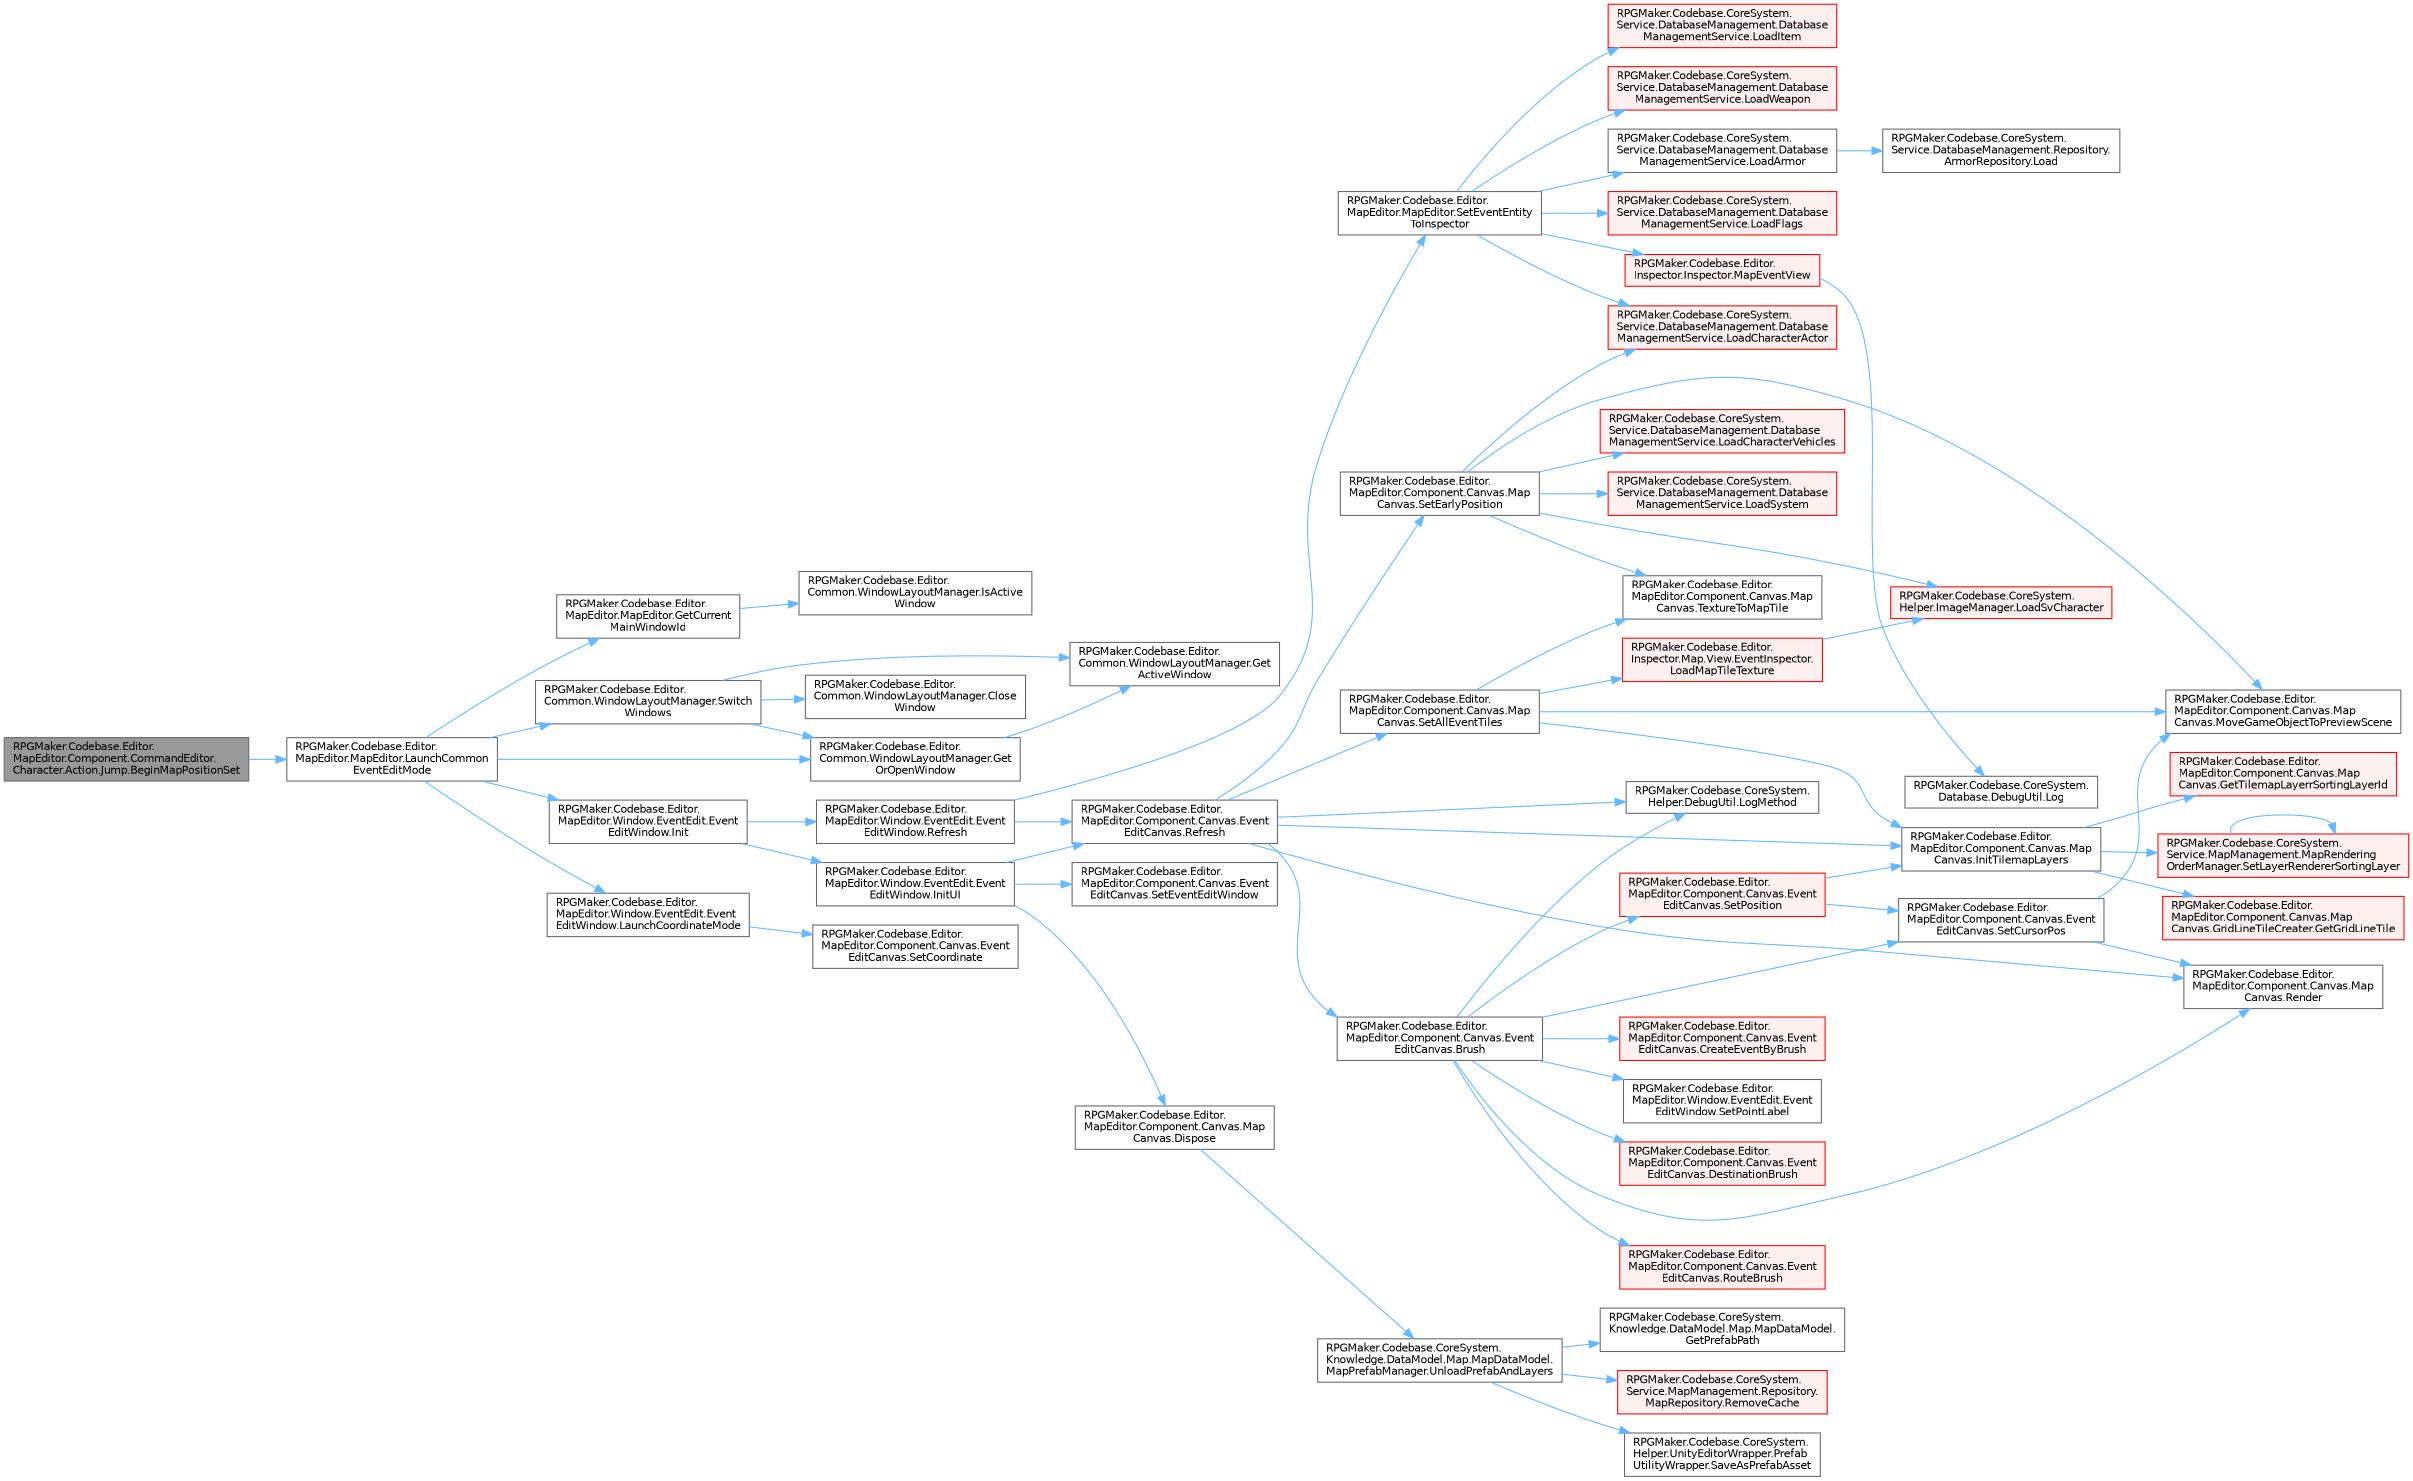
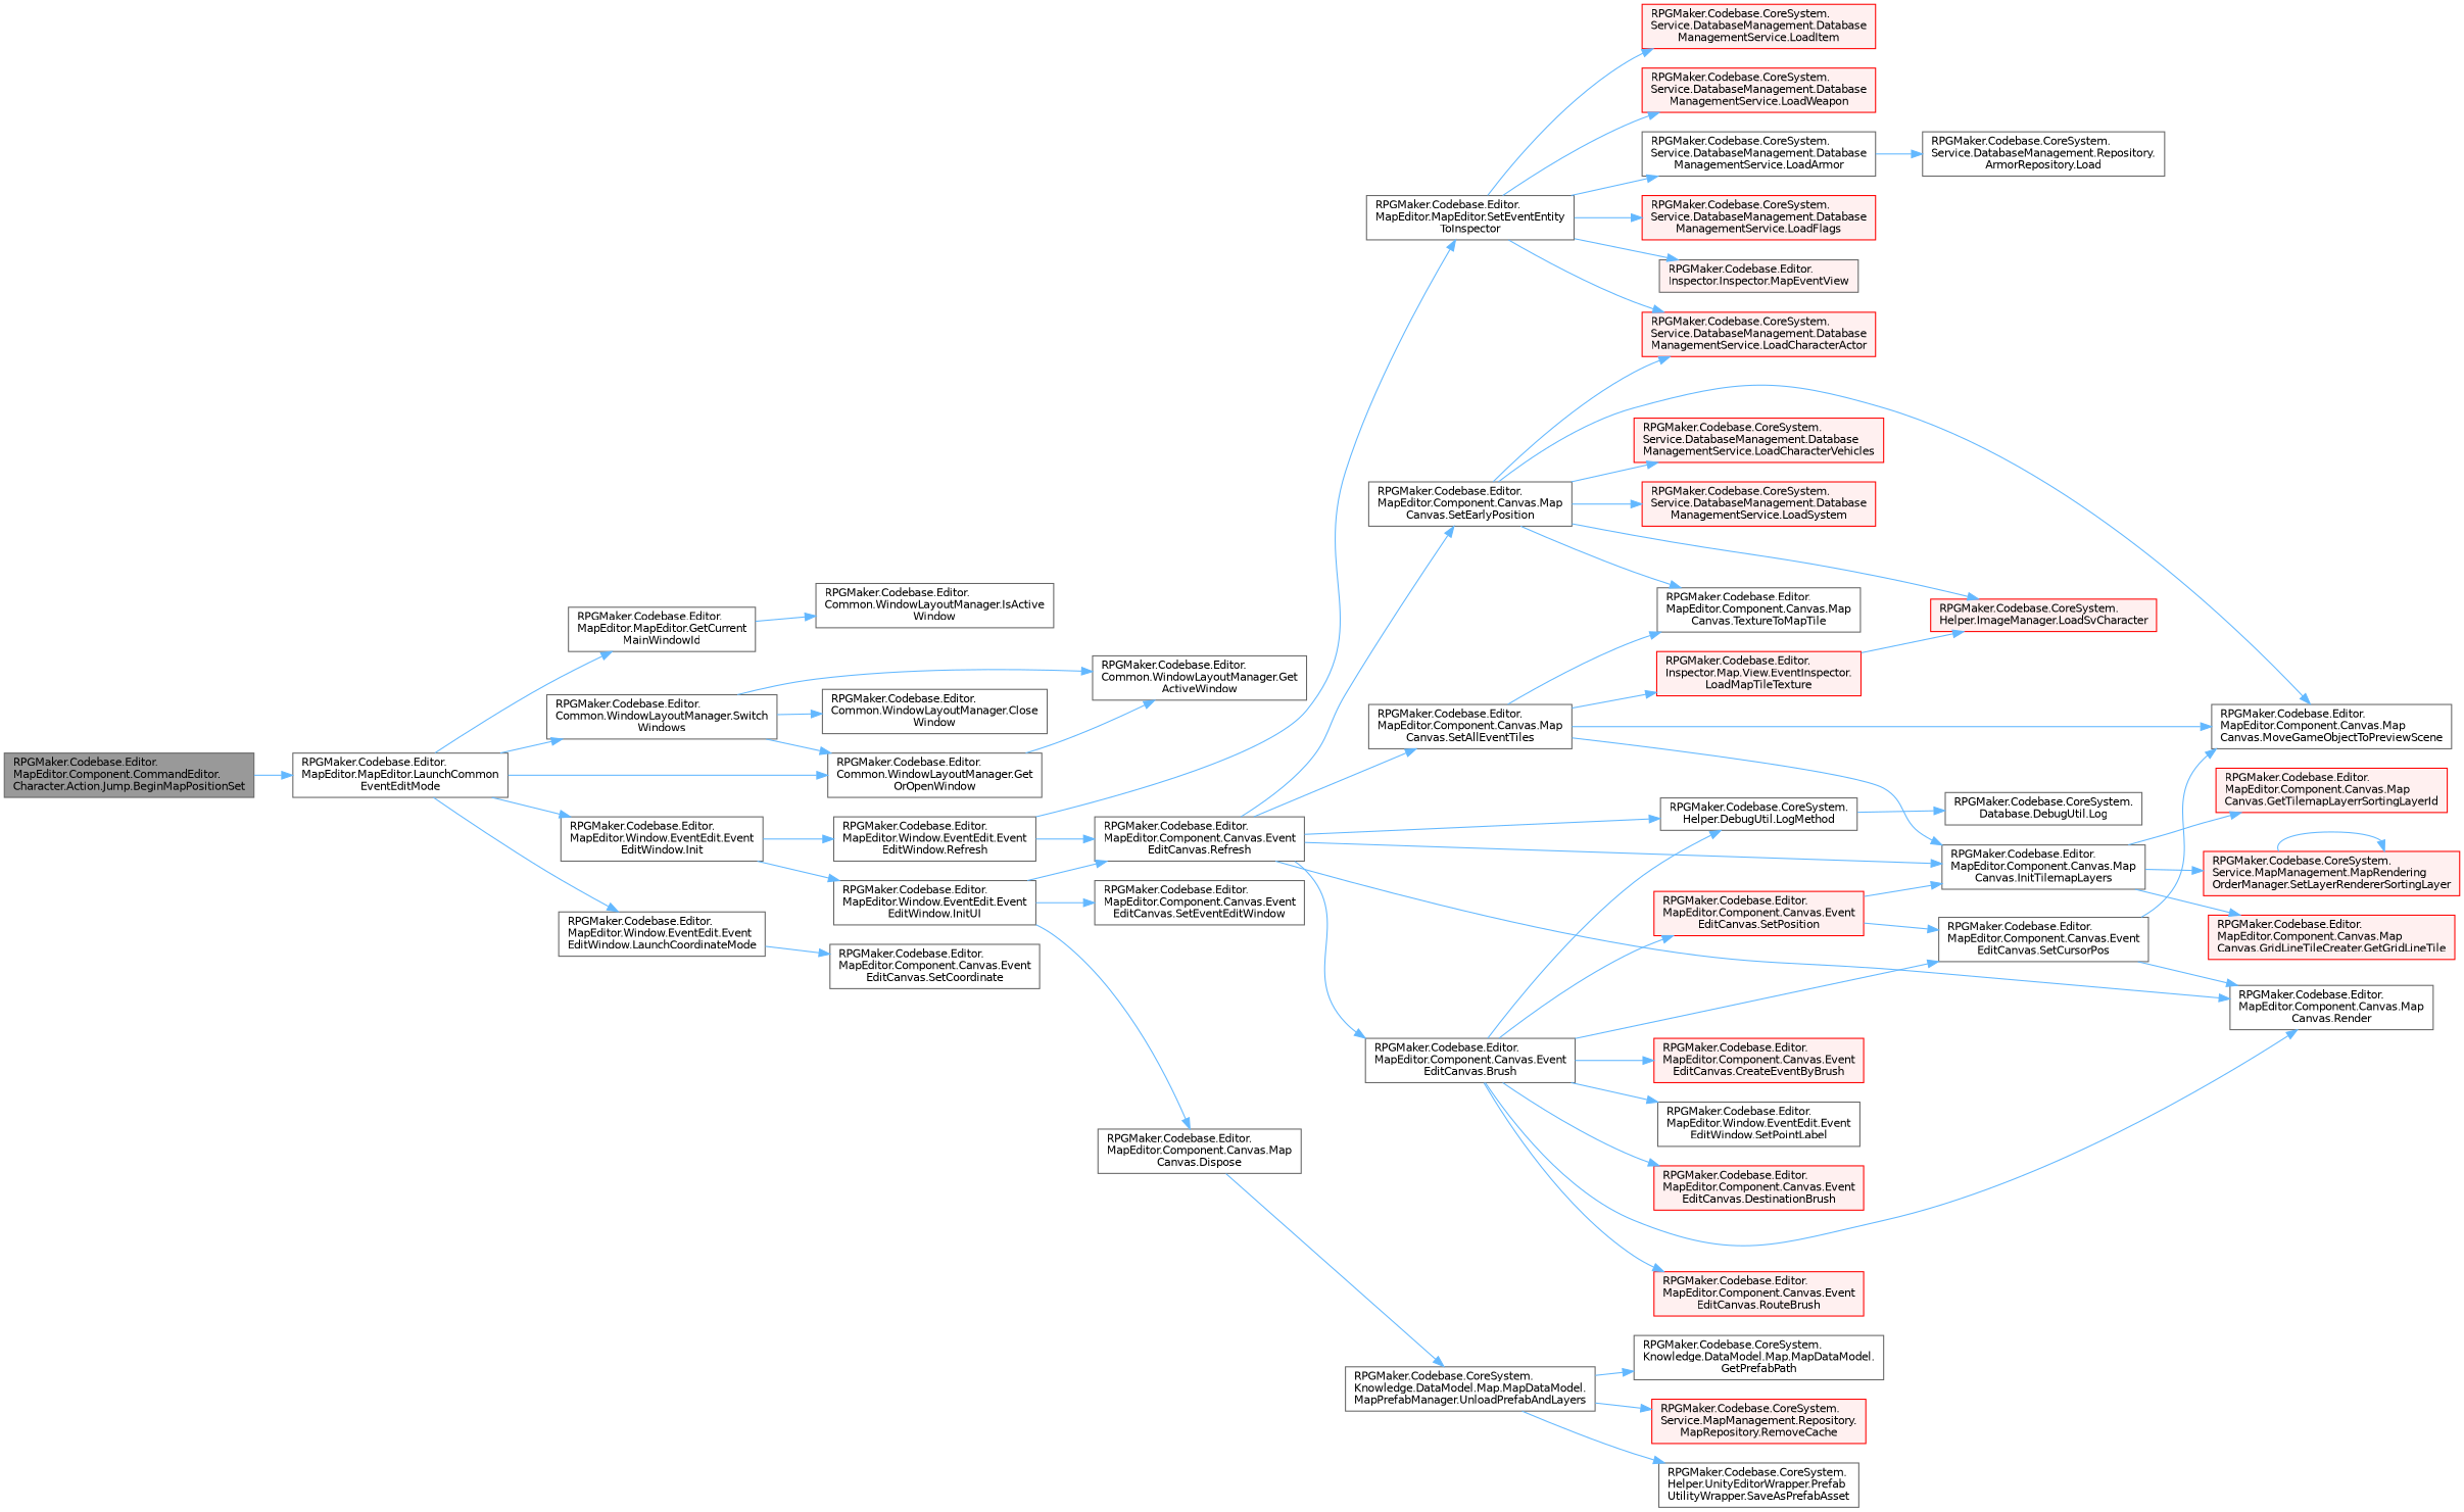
  digraph {
    rankdir=LR
    node [color=grey40 fillcolor=white fontname=Helvetica fontsize=10 shape=box style=filled]
    edge [color=steelblue1 fontname=Helvetica fontsize=10 labelfontname=Helvetica labelfontsize=10 style=solid]
    n1 [color=gray40 fillcolor=grey60 fontcolor=black height=0.2 label="RPGMaker.Codebase.Editor.\lMapEditor.Component.CommandEditor.\lCharacter.Action.Jump.BeginMapPositionSet" width=0.4]
    n2 [height=0.2 label="RPGMaker.Codebase.Editor.\lMapEditor.MapEditor.LaunchCommon\lEventEditMode" width=0.4]
    n3 [height=0.2 label="RPGMaker.Codebase.Editor.\lMapEditor.MapEditor.GetCurrent\lMainWindowId" width=0.4]
    n4 [height=0.2 label="RPGMaker.Codebase.Editor.\lCommon.WindowLayoutManager.Get\lOrOpenWindow" width=0.4]
    n5 [height=0.2 label="RPGMaker.Codebase.Editor.\lMapEditor.Window.EventEdit.Event\lEditWindow.Init" width=0.4]
    n6 [height=0.2 label="RPGMaker.Codebase.Editor.\lMapEditor.Window.EventEdit.Event\lEditWindow.LaunchCoordinateMode" width=0.4]
    n7 [height=0.2 label="RPGMaker.Codebase.Editor.\lCommon.WindowLayoutManager.Switch\lWindows" width=0.4]
    n8 [height=0.2 label="RPGMaker.Codebase.Editor.\lCommon.WindowLayoutManager.IsActive\lWindow" width=0.4]
    n9 [height=0.2 label="RPGMaker.Codebase.Editor.\lCommon.WindowLayoutManager.Get\lActiveWindow" width=0.4]
    n10 [height=0.2 label="RPGMaker.Codebase.Editor.\lMapEditor.Window.EventEdit.Event\lEditWindow.InitUI" width=0.4]
    n11 [height=0.2 label="RPGMaker.Codebase.Editor.\lMapEditor.Window.EventEdit.Event\lEditWindow.Refresh" width=0.4]
    n12 [height=0.2 label="RPGMaker.Codebase.Editor.\lMapEditor.Component.Canvas.Event\lEditCanvas.SetCoordinate" width=0.4]
    n13 [height=0.2 label="RPGMaker.Codebase.Editor.\lCommon.WindowLayoutManager.Close\lWindow" width=0.4]
    n14 [height=0.2 label="RPGMaker.Codebase.Editor.\lMapEditor.Component.Canvas.Map\lCanvas.Dispose" width=0.4]
    n15 [height=0.2 label="RPGMaker.Codebase.Editor.\lMapEditor.Component.Canvas.Event\lEditCanvas.Refresh" width=0.4]
    n16 [height=0.2 label="RPGMaker.Codebase.Editor.\lMapEditor.Component.Canvas.Event\lEditCanvas.SetEventEditWindow" width=0.4]
    n17 [height=0.2 label="RPGMaker.Codebase.Editor.\lMapEditor.MapEditor.SetEventEntity\lToInspector" width=0.4]
    n18 [height=0.2 label="RPGMaker.Codebase.CoreSystem.\lKnowledge.DataModel.Map.MapDataModel.\lMapPrefabManager.UnloadPrefabAndLayers" width=0.4]
    n19 [height=0.2 label="RPGMaker.Codebase.Editor.\lMapEditor.Component.Canvas.Event\lEditCanvas.Brush" width=0.4]
    n20 [height=0.2 label="RPGMaker.Codebase.CoreSystem.\lHelper.DebugUtil.LogMethod" width=0.4]
    n21 [height=0.2 label="RPGMaker.Codebase.Editor.\lMapEditor.Component.Canvas.Map\lCanvas.Render" width=0.4]
    n22 [height=0.2 label="RPGMaker.Codebase.Editor.\lMapEditor.Component.Canvas.Map\lCanvas.InitTilemapLayers" width=0.4]
    n23 [height=0.2 label="RPGMaker.Codebase.Editor.\lMapEditor.Component.Canvas.Map\lCanvas.SetAllEventTiles" width=0.4]
    n24 [height=0.2 label="RPGMaker.Codebase.Editor.\lMapEditor.Component.Canvas.Map\lCanvas.SetEarlyPosition" width=0.4]
    n25 [height=0.2 label="RPGMaker.Codebase.CoreSystem.\lKnowledge.DataModel.Map.MapDataModel.\lGetPrefabPath" width=0.4]
    n26 [color=red fillcolor="#FFF0F0" height=0.2 label="RPGMaker.Codebase.CoreSystem.\lService.MapManagement.Repository.\lMapRepository.RemoveCache" width=0.4]
    n27 [height=0.2 label="RPGMaker.Codebase.CoreSystem.\lHelper.UnityEditorWrapper.Prefab\lUtilityWrapper.SaveAsPrefabAsset" width=0.4]
    n28 [color=red fillcolor="#FFF0F0" height=0.2 label="RPGMaker.Codebase.Editor.\lMapEditor.Component.Canvas.Event\lEditCanvas.CreateEventByBrush" width=0.4]
    n29 [color=red fillcolor="#FFF0F0" height=0.2 label="RPGMaker.Codebase.Editor.\lMapEditor.Component.Canvas.Event\lEditCanvas.DestinationBrush" width=0.4]
    n30 [color=red fillcolor="#FFF0F0" height=0.2 label="RPGMaker.Codebase.Editor.\lMapEditor.Component.Canvas.Event\lEditCanvas.RouteBrush" width=0.4]
    n31 [height=0.2 label="RPGMaker.Codebase.Editor.\lMapEditor.Component.Canvas.Event\lEditCanvas.SetCursorPos" width=0.4]
    n32 [height=0.2 label="RPGMaker.Codebase.Editor.\lMapEditor.Window.EventEdit.Event\lEditWindow.SetPointLabel" width=0.4]
    n33 [color=red fillcolor="#FFF0F0" height=0.2 label="RPGMaker.Codebase.Editor.\lMapEditor.Component.Canvas.Event\lEditCanvas.SetPosition" width=0.4]
    n34 [height=0.2 label="RPGMaker.Codebase.CoreSystem.\lDatabase.DebugUtil.Log" width=0.4]
    n35 [color=red fillcolor="#FFF0F0" height=0.2 label="RPGMaker.Codebase.Editor.\lMapEditor.Component.Canvas.Map\lCanvas.GridLineTileCreater.GetGridLineTile" width=0.4]
    n36 [color=red fillcolor="#FFF0F0" height=0.2 label="RPGMaker.Codebase.Editor.\lMapEditor.Component.Canvas.Map\lCanvas.GetTilemapLayerrSortingLayerId" width=0.4]
    n37 [color=red fillcolor="#FFF0F0" height=0.2 label="RPGMaker.Codebase.CoreSystem.\lService.MapManagement.MapRendering\lOrderManager.SetLayerRendererSortingLayer" width=0.4]
    n38 [height=0.2 label="RPGMaker.Codebase.Editor.\lMapEditor.Component.Canvas.Map\lCanvas.MoveGameObjectToPreviewScene" width=0.4]
    n39 [color=red fillcolor="#FFF0F0" height=0.2 label="RPGMaker.Codebase.Editor.\lInspector.Map.View.EventInspector.\lLoadMapTileTexture" width=0.4]
    n40 [height=0.2 label="RPGMaker.Codebase.Editor.\lMapEditor.Component.Canvas.Map\lCanvas.TextureToMapTile" width=0.4]
    n41 [color=red fillcolor="#FFF0F0" height=0.2 label="RPGMaker.Codebase.CoreSystem.\lHelper.ImageManager.LoadSvCharacter" width=0.4]
    n42 [color=red fillcolor="#FFF0F0" height=0.2 label="RPGMaker.Codebase.CoreSystem.\lService.DatabaseManagement.Database\lManagementService.LoadCharacterActor" width=0.4]
    n43 [color=red fillcolor="#FFF0F0" height=0.2 label="RPGMaker.Codebase.CoreSystem.\lService.DatabaseManagement.Database\lManagementService.LoadCharacterVehicles" width=0.4]
    n44 [color=red fillcolor="#FFF0F0" height=0.2 label="RPGMaker.Codebase.CoreSystem.\lService.DatabaseManagement.Database\lManagementService.LoadSystem" width=0.4]
    n45 [height=0.2 label="RPGMaker.Codebase.CoreSystem.\lService.DatabaseManagement.Database\lManagementService.LoadArmor" width=0.4]
    n46 [color=red fillcolor="#FFF0F0" height=0.2 label="RPGMaker.Codebase.CoreSystem.\lService.DatabaseManagement.Database\lManagementService.LoadFlags" width=0.4]
    n47 [color=red fillcolor="#FFF0F0" height=0.2 label="RPGMaker.Codebase.CoreSystem.\lService.DatabaseManagement.Database\lManagementService.LoadItem" width=0.4]
    n48 [color=red fillcolor="#FFF0F0" height=0.2 label="RPGMaker.Codebase.CoreSystem.\lService.DatabaseManagement.Database\lManagementService.LoadWeapon" width=0.4]
-   n49 [color=red fillcolor="#FFF0F0" height=0.2 label="RPGMaker.Codebase.Editor.\lInspector.Inspector.MapEventView" width=0.4]
+   n49 [fillcolor="#FFF0F0" height=0.2 label="RPGMaker.Codebase.Editor.\lInspector.Inspector.MapEventView" width=0.4]
    n50 [height=0.2 label="RPGMaker.Codebase.CoreSystem.\lService.DatabaseManagement.Repository.\lArmorRepository.Load" width=0.4]
    n1 -> n2
    n2 -> n3
    n2 -> n4
    n2 -> n5
    n2 -> n6
    n2 -> n7
    n3 -> n8
    n4 -> n9
    n5 -> n10
    n5 -> n11
    n6 -> n12
    n7 -> n4
    n7 -> n9
    n7 -> n13
    n10 -> n14
    n10 -> n15
    n10 -> n16
    n11 -> n15
    n11 -> n17
    n14 -> n18
    n15 -> n19
    n15 -> n20
    n15 -> n21
    n15 -> n22
    n15 -> n23
    n15 -> n24
    n17 -> n42
    n17 -> n45
    n17 -> n46
    n17 -> n47
    n17 -> n48
    n17 -> n49
    n18 -> n25
    n18 -> n26
    n18 -> n27
    n19 -> n20
    n19 -> n21
    n19 -> n28
    n19 -> n29
    n19 -> n30
    n19 -> n31
    n19 -> n32
    n19 -> n33
-   n49 -> n34
+   n20 -> n34
    n22 -> n35
    n22 -> n36
    n22 -> n37
    n23 -> n22
    n23 -> n38
    n23 -> n39
    n23 -> n40
    n24 -> n38
    n24 -> n40
    n24 -> n41
    n24 -> n42
    n24 -> n43
    n24 -> n44
    n31 -> n21
    n31 -> n38
    n33 -> n22
    n33 -> n31
    n37 -> n37
    n39 -> n41
    n45 -> n50
  }
